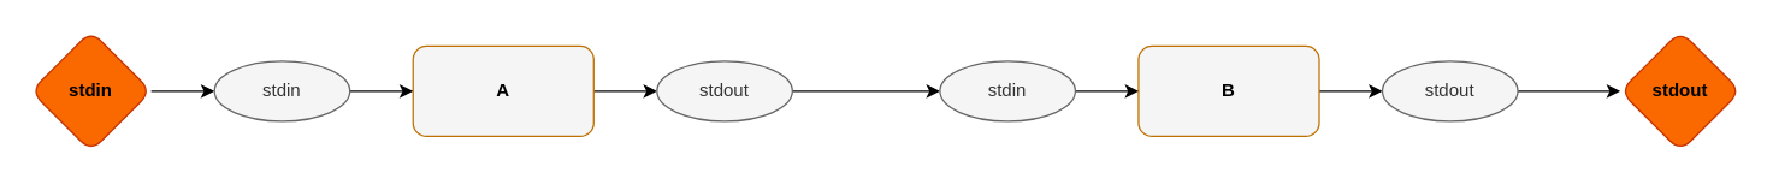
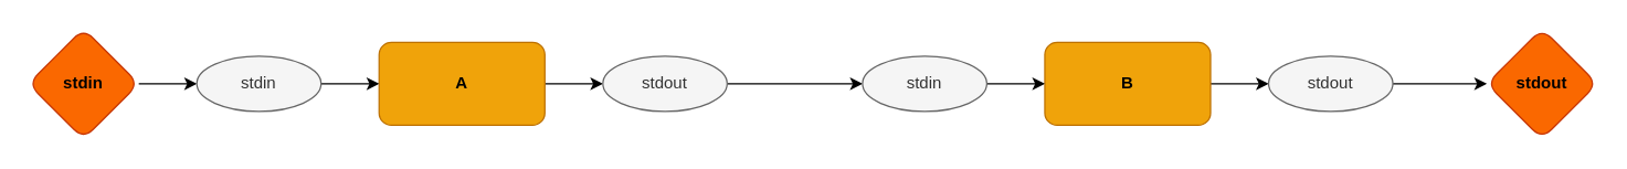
  <mxCell id="0" />
  <mxCell id="1" parent="0" />
  <mxCell id="2" style="edgeStyle=orthogonalEdgeStyle;rounded=1;orthogonalLoop=1;jettySize=auto;html=1;exitX=1;exitY=0.5;exitDx=0;exitDy=0;entryX=0;entryY=0.5;entryDx=0;entryDy=0;" parent="1" source="3" target="8" edge="1"><mxGeometry relative="1" as="geometry" /></mxCell>
  <mxCell id="3" value="stdin" style="rhombus;whiteSpace=wrap;html=1;rounded=1;fillColor=#fa6800;fontColor=#000000;strokeColor=#C73500;fontStyle=1" parent="1" vertex="1"><mxGeometry x="20" y="20" width="80" height="80" as="geometry" /></mxCell>
  <mxCell id="4" value="stdout" style="rhombus;whiteSpace=wrap;html=1;rounded=1;fillColor=#fa6800;fontColor=#000000;strokeColor=#C73500;fontStyle=1" parent="1" vertex="1"><mxGeometry x="1076" y="20" width="80" height="80" as="geometry" /></mxCell>
  <mxCell id="5" style="edgeStyle=orthogonalEdgeStyle;rounded=1;orthogonalLoop=1;jettySize=auto;html=1;exitX=1;exitY=0.5;exitDx=0;exitDy=0;endArrow=classic;endFill=1;" parent="1" source="6" target="10" edge="1"><mxGeometry relative="1" as="geometry" /></mxCell>
- <mxCell id="6" value="A" style="rounded=1;whiteSpace=wrap;html=1;fillColor=#f5f5f5;strokeColor=#BD7000;fontColor=#000000;fontStyle=1;" parent="1" vertex="1"><mxGeometry x="274" y="30" width="120" height="60" as="geometry" /></mxCell>
+ <mxCell id="6" value="A" style="rounded=1;whiteSpace=wrap;html=1;fillColor=#f0a30a;strokeColor=#BD7000;fontColor=#000000;fontStyle=1" parent="1" vertex="1"><mxGeometry x="274" y="30" width="120" height="60" as="geometry" /></mxCell>
  <mxCell id="7" style="edgeStyle=orthogonalEdgeStyle;rounded=1;orthogonalLoop=1;jettySize=auto;html=1;exitX=1;exitY=0.5;exitDx=0;exitDy=0;entryX=0;entryY=0.5;entryDx=0;entryDy=0;endArrow=classic;endFill=1;" parent="1" source="8" target="6" edge="1"><mxGeometry relative="1" as="geometry" /></mxCell>
  <mxCell id="8" value="stdin" style="ellipse;whiteSpace=wrap;html=1;rounded=1;fillColor=#f5f5f5;strokeColor=#666666;fontColor=#333333;" parent="1" vertex="1"><mxGeometry x="142" y="40" width="90" height="40" as="geometry" /></mxCell>
  <mxCell id="9" style="edgeStyle=orthogonalEdgeStyle;rounded=1;orthogonalLoop=1;jettySize=auto;html=1;exitX=1;exitY=0.5;exitDx=0;exitDy=0;" parent="1" source="10" target="14" edge="1"><mxGeometry relative="1" as="geometry" /></mxCell>
  <mxCell id="10" value="stdout" style="ellipse;whiteSpace=wrap;html=1;rounded=1;fillColor=#f5f5f5;strokeColor=#666666;fontColor=#333333;" parent="1" vertex="1"><mxGeometry x="436" y="40" width="90" height="40" as="geometry" /></mxCell>
  <mxCell id="11" style="edgeStyle=orthogonalEdgeStyle;rounded=1;orthogonalLoop=1;jettySize=auto;html=1;exitX=1;exitY=0.5;exitDx=0;exitDy=0;endArrow=classic;endFill=1;" parent="1" source="12" target="16" edge="1"><mxGeometry relative="1" as="geometry" /></mxCell>
- <mxCell id="12" value="B" style="rounded=1;whiteSpace=wrap;html=1;fillColor=#f5f5f5;strokeColor=#BD7000;fontColor=#000000;fontStyle=1;" parent="1" vertex="1"><mxGeometry x="756" y="30" width="120" height="60" as="geometry" /></mxCell>
+ <mxCell id="12" value="B" style="rounded=1;whiteSpace=wrap;html=1;fillColor=#f0a30a;strokeColor=#BD7000;fontColor=#000000;fontStyle=1" parent="1" vertex="1"><mxGeometry x="756" y="30" width="120" height="60" as="geometry" /></mxCell>
  <mxCell id="13" style="edgeStyle=orthogonalEdgeStyle;rounded=1;orthogonalLoop=1;jettySize=auto;html=1;exitX=1;exitY=0.5;exitDx=0;exitDy=0;entryX=0;entryY=0.5;entryDx=0;entryDy=0;endArrow=classic;endFill=1;" parent="1" source="14" target="12" edge="1"><mxGeometry relative="1" as="geometry" /></mxCell>
  <mxCell id="14" value="stdin" style="ellipse;whiteSpace=wrap;html=1;rounded=1;fillColor=#f5f5f5;strokeColor=#666666;fontColor=#333333;" parent="1" vertex="1"><mxGeometry x="624" y="40" width="90" height="40" as="geometry" /></mxCell>
  <mxCell id="15" style="edgeStyle=orthogonalEdgeStyle;rounded=1;orthogonalLoop=1;jettySize=auto;html=1;exitX=1;exitY=0.5;exitDx=0;exitDy=0;entryX=0;entryY=0.5;entryDx=0;entryDy=0;" parent="1" source="16" target="4" edge="1"><mxGeometry relative="1" as="geometry" /></mxCell>
  <mxCell id="16" value="stdout" style="ellipse;whiteSpace=wrap;html=1;rounded=1;fillColor=#f5f5f5;strokeColor=#666666;fontColor=#333333;" parent="1" vertex="1"><mxGeometry x="918" y="40" width="90" height="40" as="geometry" /></mxCell>
